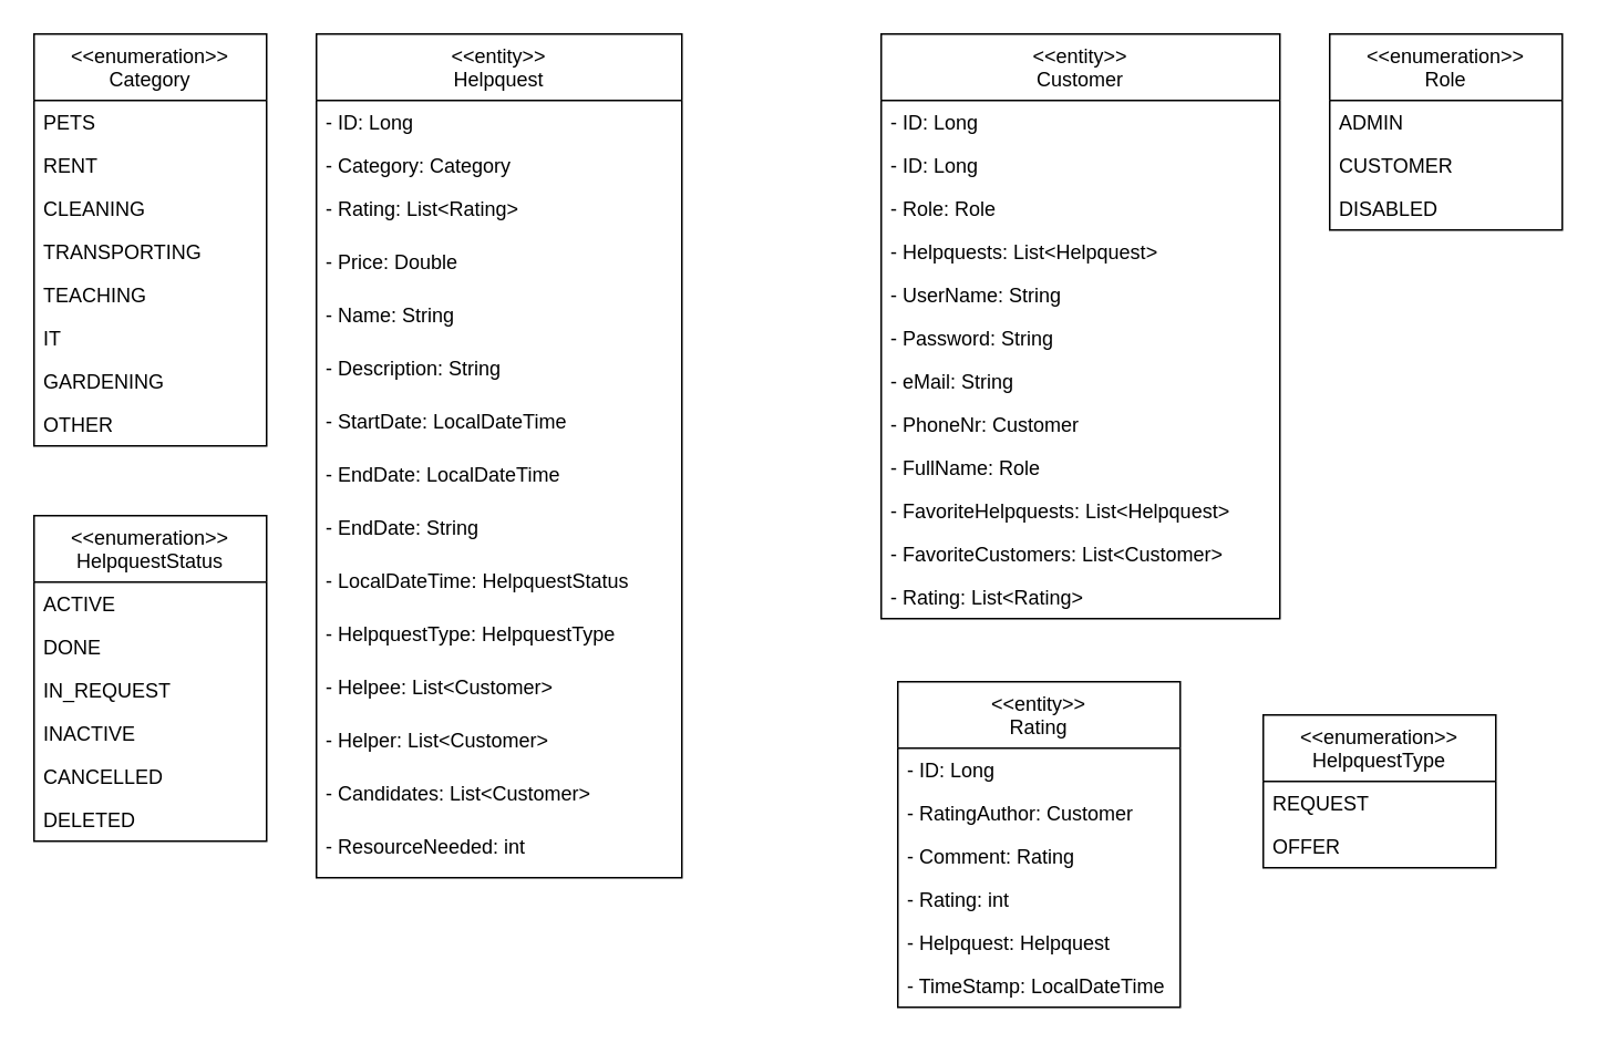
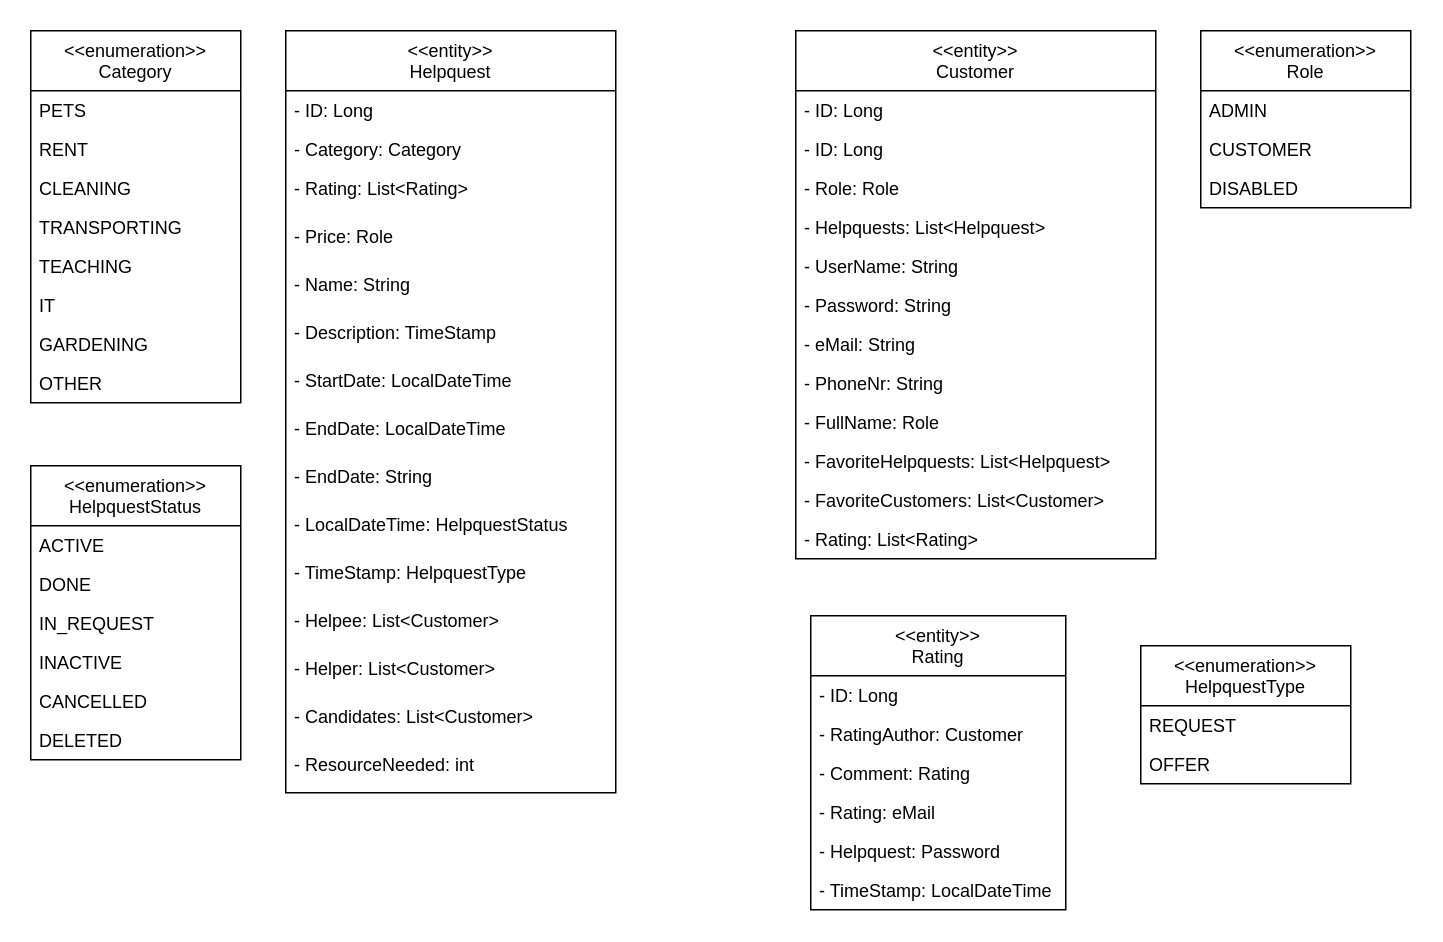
  <mxCell id="0" />
  <mxCell id="1" parent="0" />
  <mxCell id="2" value="&lt;&lt;entity&gt;&gt;&#10;Helpquest" style="swimlane;fontStyle=0;childLayout=stackLayout;horizontal=1;startSize=40;fillColor=none;horizontalStack=0;resizeParent=1;resizeParentMax=0;resizeLast=0;collapsible=1;marginBottom=0;" vertex="1" parent="1"><mxGeometry x="190" y="20" width="220" height="508" as="geometry" /></mxCell>
  <mxCell id="3" value="- ID: Long" style="text;strokeColor=none;fillColor=none;align=left;verticalAlign=top;spacingLeft=4;spacingRight=4;overflow=hidden;rotatable=0;points=[[0,0.5],[1,0.5]];portConstraint=eastwest;" vertex="1" parent="2"><mxGeometry y="40" width="220" height="26" as="geometry" /></mxCell>
  <mxCell id="4" value="- Category: Category" style="text;strokeColor=none;fillColor=none;align=left;verticalAlign=top;spacingLeft=4;spacingRight=4;overflow=hidden;rotatable=0;points=[[0,0.5],[1,0.5]];portConstraint=eastwest;" vertex="1" parent="2"><mxGeometry y="66" width="220" height="26" as="geometry" /></mxCell>
  <mxCell id="5" value="- Rating: List&lt;Rating&gt;" style="text;strokeColor=none;fillColor=none;align=left;verticalAlign=top;spacingLeft=4;spacingRight=4;overflow=hidden;rotatable=0;points=[[0,0.5],[1,0.5]];portConstraint=eastwest;" vertex="1" parent="2"><mxGeometry y="92" width="220" height="32" as="geometry" /></mxCell>
- <mxCell id="6" value="- Price: Double" style="text;strokeColor=none;fillColor=none;align=left;verticalAlign=top;spacingLeft=4;spacingRight=4;overflow=hidden;rotatable=0;points=[[0,0.5],[1,0.5]];portConstraint=eastwest;" vertex="1" parent="2"><mxGeometry y="124" width="220" height="32" as="geometry" /></mxCell>
+ <mxCell id="6" value="- Price: Role" style="text;strokeColor=none;fillColor=none;align=left;verticalAlign=top;spacingLeft=4;spacingRight=4;overflow=hidden;rotatable=0;points=[[0,0.5],[1,0.5]];portConstraint=eastwest;" vertex="1" parent="2"><mxGeometry y="124" width="220" height="32" as="geometry" /></mxCell>
  <mxCell id="7" value="- Name: String" style="text;strokeColor=none;fillColor=none;align=left;verticalAlign=top;spacingLeft=4;spacingRight=4;overflow=hidden;rotatable=0;points=[[0,0.5],[1,0.5]];portConstraint=eastwest;" vertex="1" parent="2"><mxGeometry y="156" width="220" height="32" as="geometry" /></mxCell>
- <mxCell id="8" value="- Description: String" style="text;strokeColor=none;fillColor=none;align=left;verticalAlign=top;spacingLeft=4;spacingRight=4;overflow=hidden;rotatable=0;points=[[0,0.5],[1,0.5]];portConstraint=eastwest;" vertex="1" parent="2"><mxGeometry y="188" width="220" height="32" as="geometry" /></mxCell>
+ <mxCell id="8" value="- Description: TimeStamp" style="text;strokeColor=none;fillColor=none;align=left;verticalAlign=top;spacingLeft=4;spacingRight=4;overflow=hidden;rotatable=0;points=[[0,0.5],[1,0.5]];portConstraint=eastwest;" vertex="1" parent="2"><mxGeometry y="188" width="220" height="32" as="geometry" /></mxCell>
  <mxCell id="9" value="- StartDate: LocalDateTime" style="text;strokeColor=none;fillColor=none;align=left;verticalAlign=top;spacingLeft=4;spacingRight=4;overflow=hidden;rotatable=0;points=[[0,0.5],[1,0.5]];portConstraint=eastwest;" vertex="1" parent="2"><mxGeometry y="220" width="220" height="32" as="geometry" /></mxCell>
  <mxCell id="10" value="- EndDate: LocalDateTime" style="text;strokeColor=none;fillColor=none;align=left;verticalAlign=top;spacingLeft=4;spacingRight=4;overflow=hidden;rotatable=0;points=[[0,0.5],[1,0.5]];portConstraint=eastwest;" vertex="1" parent="2"><mxGeometry y="252" width="220" height="32" as="geometry" /></mxCell>
  <mxCell id="11" value="- EndDate: String" style="text;strokeColor=none;fillColor=none;align=left;verticalAlign=top;spacingLeft=4;spacingRight=4;overflow=hidden;rotatable=0;points=[[0,0.5],[1,0.5]];portConstraint=eastwest;" vertex="1" parent="2"><mxGeometry y="284" width="220" height="32" as="geometry" /></mxCell>
  <mxCell id="12" value="- LocalDateTime: HelpquestStatus" style="text;strokeColor=none;fillColor=none;align=left;verticalAlign=top;spacingLeft=4;spacingRight=4;overflow=hidden;rotatable=0;points=[[0,0.5],[1,0.5]];portConstraint=eastwest;" vertex="1" parent="2"><mxGeometry y="316" width="220" height="32" as="geometry" /></mxCell>
- <mxCell id="13" value="- HelpquestType: HelpquestType" style="text;strokeColor=none;fillColor=none;align=left;verticalAlign=top;spacingLeft=4;spacingRight=4;overflow=hidden;rotatable=0;points=[[0,0.5],[1,0.5]];portConstraint=eastwest;" vertex="1" parent="2"><mxGeometry y="348" width="220" height="32" as="geometry" /></mxCell>
+ <mxCell id="13" value="- TimeStamp: HelpquestType" style="text;strokeColor=none;fillColor=none;align=left;verticalAlign=top;spacingLeft=4;spacingRight=4;overflow=hidden;rotatable=0;points=[[0,0.5],[1,0.5]];portConstraint=eastwest;" vertex="1" parent="2"><mxGeometry y="348" width="220" height="32" as="geometry" /></mxCell>
  <mxCell id="14" value="- Helpee: List&lt;Customer&gt;" style="text;strokeColor=none;fillColor=none;align=left;verticalAlign=top;spacingLeft=4;spacingRight=4;overflow=hidden;rotatable=0;points=[[0,0.5],[1,0.5]];portConstraint=eastwest;" vertex="1" parent="2"><mxGeometry y="380" width="220" height="32" as="geometry" /></mxCell>
  <mxCell id="15" value="- Helper: List&lt;Customer&gt;" style="text;strokeColor=none;fillColor=none;align=left;verticalAlign=top;spacingLeft=4;spacingRight=4;overflow=hidden;rotatable=0;points=[[0,0.5],[1,0.5]];portConstraint=eastwest;" vertex="1" parent="2"><mxGeometry y="412" width="220" height="32" as="geometry" /></mxCell>
  <mxCell id="16" value="- Candidates: List&lt;Customer&gt;" style="text;strokeColor=none;fillColor=none;align=left;verticalAlign=top;spacingLeft=4;spacingRight=4;overflow=hidden;rotatable=0;points=[[0,0.5],[1,0.5]];portConstraint=eastwest;" vertex="1" parent="2"><mxGeometry y="444" width="220" height="32" as="geometry" /></mxCell>
  <mxCell id="17" value="- ResourceNeeded: int" style="text;strokeColor=none;fillColor=none;align=left;verticalAlign=top;spacingLeft=4;spacingRight=4;overflow=hidden;rotatable=0;points=[[0,0.5],[1,0.5]];portConstraint=eastwest;" vertex="1" parent="2"><mxGeometry y="476" width="220" height="32" as="geometry" /></mxCell>
  <mxCell id="18" value="&lt;&lt;entity&gt;&gt;&#10;Customer" style="swimlane;fontStyle=0;childLayout=stackLayout;horizontal=1;startSize=40;fillColor=none;horizontalStack=0;resizeParent=1;resizeParentMax=0;resizeLast=0;collapsible=1;marginBottom=0;" vertex="1" parent="1"><mxGeometry x="530" y="20" width="240" height="352" as="geometry"><mxRectangle x="380" y="30" width="80" height="26" as="alternateBounds" /></mxGeometry></mxCell>
  <mxCell id="19" value="- ID: Long" style="text;strokeColor=none;fillColor=none;align=left;verticalAlign=top;spacingLeft=4;spacingRight=4;overflow=hidden;rotatable=0;points=[[0,0.5],[1,0.5]];portConstraint=eastwest;" vertex="1" parent="18"><mxGeometry y="40" width="240" height="26" as="geometry" /></mxCell>
  <mxCell id="20" value="- ID: Long" style="text;strokeColor=none;fillColor=none;align=left;verticalAlign=top;spacingLeft=4;spacingRight=4;overflow=hidden;rotatable=0;points=[[0,0.5],[1,0.5]];portConstraint=eastwest;" vertex="1" parent="18"><mxGeometry y="66" width="240" height="26" as="geometry" /></mxCell>
  <mxCell id="21" value="- Role: Role" style="text;strokeColor=none;fillColor=none;align=left;verticalAlign=top;spacingLeft=4;spacingRight=4;overflow=hidden;rotatable=0;points=[[0,0.5],[1,0.5]];portConstraint=eastwest;" vertex="1" parent="18"><mxGeometry y="92" width="240" height="26" as="geometry" /></mxCell>
  <mxCell id="22" value="- Helpquests: List&lt;Helpquest&gt;" style="text;strokeColor=none;fillColor=none;align=left;verticalAlign=top;spacingLeft=4;spacingRight=4;overflow=hidden;rotatable=0;points=[[0,0.5],[1,0.5]];portConstraint=eastwest;" vertex="1" parent="18"><mxGeometry y="118" width="240" height="26" as="geometry" /></mxCell>
  <mxCell id="23" value="- UserName: String" style="text;strokeColor=none;fillColor=none;align=left;verticalAlign=top;spacingLeft=4;spacingRight=4;overflow=hidden;rotatable=0;points=[[0,0.5],[1,0.5]];portConstraint=eastwest;" vertex="1" parent="18"><mxGeometry y="144" width="240" height="26" as="geometry" /></mxCell>
  <mxCell id="24" value="- Password: String" style="text;strokeColor=none;fillColor=none;align=left;verticalAlign=top;spacingLeft=4;spacingRight=4;overflow=hidden;rotatable=0;points=[[0,0.5],[1,0.5]];portConstraint=eastwest;" vertex="1" parent="18"><mxGeometry y="170" width="240" height="26" as="geometry" /></mxCell>
  <mxCell id="25" value="- eMail: String" style="text;strokeColor=none;fillColor=none;align=left;verticalAlign=top;spacingLeft=4;spacingRight=4;overflow=hidden;rotatable=0;points=[[0,0.5],[1,0.5]];portConstraint=eastwest;" vertex="1" parent="18"><mxGeometry y="196" width="240" height="26" as="geometry" /></mxCell>
- <mxCell id="26" value="- PhoneNr: Customer" style="text;strokeColor=none;fillColor=none;align=left;verticalAlign=top;spacingLeft=4;spacingRight=4;overflow=hidden;rotatable=0;points=[[0,0.5],[1,0.5]];portConstraint=eastwest;" vertex="1" parent="18"><mxGeometry y="222" width="240" height="26" as="geometry" /></mxCell>
+ <mxCell id="26" value="- PhoneNr: String" style="text;strokeColor=none;fillColor=none;align=left;verticalAlign=top;spacingLeft=4;spacingRight=4;overflow=hidden;rotatable=0;points=[[0,0.5],[1,0.5]];portConstraint=eastwest;" vertex="1" parent="18"><mxGeometry y="222" width="240" height="26" as="geometry" /></mxCell>
  <mxCell id="27" value="- FullName: Role" style="text;strokeColor=none;fillColor=none;align=left;verticalAlign=top;spacingLeft=4;spacingRight=4;overflow=hidden;rotatable=0;points=[[0,0.5],[1,0.5]];portConstraint=eastwest;" vertex="1" parent="18"><mxGeometry y="248" width="240" height="26" as="geometry" /></mxCell>
  <mxCell id="28" value="- FavoriteHelpquests: List&lt;Helpquest&gt;" style="text;strokeColor=none;fillColor=none;align=left;verticalAlign=top;spacingLeft=4;spacingRight=4;overflow=hidden;rotatable=0;points=[[0,0.5],[1,0.5]];portConstraint=eastwest;" vertex="1" parent="18"><mxGeometry y="274" width="240" height="26" as="geometry" /></mxCell>
  <mxCell id="29" value="- FavoriteCustomers: List&lt;Customer&gt;" style="text;strokeColor=none;fillColor=none;align=left;verticalAlign=top;spacingLeft=4;spacingRight=4;overflow=hidden;rotatable=0;points=[[0,0.5],[1,0.5]];portConstraint=eastwest;" vertex="1" parent="18"><mxGeometry y="300" width="240" height="26" as="geometry" /></mxCell>
  <mxCell id="30" value="- Rating: List&lt;Rating&gt;" style="text;strokeColor=none;fillColor=none;align=left;verticalAlign=top;spacingLeft=4;spacingRight=4;overflow=hidden;rotatable=0;points=[[0,0.5],[1,0.5]];portConstraint=eastwest;" vertex="1" parent="18"><mxGeometry y="326" width="240" height="26" as="geometry" /></mxCell>
  <mxCell id="31" value="&lt;&lt;enumeration&gt;&gt;&#10;Category" style="swimlane;fontStyle=0;childLayout=stackLayout;horizontal=1;startSize=40;fillColor=none;horizontalStack=0;resizeParent=1;resizeParentMax=0;resizeLast=0;collapsible=1;marginBottom=0;" vertex="1" parent="1"><mxGeometry x="20" y="20" width="140" height="248" as="geometry" /></mxCell>
  <mxCell id="32" value="PETS" style="text;strokeColor=none;fillColor=none;align=left;verticalAlign=top;spacingLeft=4;spacingRight=4;overflow=hidden;rotatable=0;points=[[0,0.5],[1,0.5]];portConstraint=eastwest;" vertex="1" parent="31"><mxGeometry y="40" width="140" height="26" as="geometry" /></mxCell>
  <mxCell id="33" value="RENT" style="text;strokeColor=none;fillColor=none;align=left;verticalAlign=top;spacingLeft=4;spacingRight=4;overflow=hidden;rotatable=0;points=[[0,0.5],[1,0.5]];portConstraint=eastwest;" vertex="1" parent="31"><mxGeometry y="66" width="140" height="26" as="geometry" /></mxCell>
  <mxCell id="34" value="CLEANING" style="text;strokeColor=none;fillColor=none;align=left;verticalAlign=top;spacingLeft=4;spacingRight=4;overflow=hidden;rotatable=0;points=[[0,0.5],[1,0.5]];portConstraint=eastwest;" vertex="1" parent="31"><mxGeometry y="92" width="140" height="26" as="geometry" /></mxCell>
  <mxCell id="35" value="TRANSPORTING" style="text;strokeColor=none;fillColor=none;align=left;verticalAlign=top;spacingLeft=4;spacingRight=4;overflow=hidden;rotatable=0;points=[[0,0.5],[1,0.5]];portConstraint=eastwest;" vertex="1" parent="31"><mxGeometry y="118" width="140" height="26" as="geometry" /></mxCell>
  <mxCell id="36" value="TEACHING" style="text;strokeColor=none;fillColor=none;align=left;verticalAlign=top;spacingLeft=4;spacingRight=4;overflow=hidden;rotatable=0;points=[[0,0.5],[1,0.5]];portConstraint=eastwest;" vertex="1" parent="31"><mxGeometry y="144" width="140" height="26" as="geometry" /></mxCell>
  <mxCell id="37" value="IT" style="text;strokeColor=none;fillColor=none;align=left;verticalAlign=top;spacingLeft=4;spacingRight=4;overflow=hidden;rotatable=0;points=[[0,0.5],[1,0.5]];portConstraint=eastwest;" vertex="1" parent="31"><mxGeometry y="170" width="140" height="26" as="geometry" /></mxCell>
  <mxCell id="38" value="GARDENING" style="text;strokeColor=none;fillColor=none;align=left;verticalAlign=top;spacingLeft=4;spacingRight=4;overflow=hidden;rotatable=0;points=[[0,0.5],[1,0.5]];portConstraint=eastwest;" vertex="1" parent="31"><mxGeometry y="196" width="140" height="26" as="geometry" /></mxCell>
  <mxCell id="39" value="OTHER" style="text;strokeColor=none;fillColor=none;align=left;verticalAlign=top;spacingLeft=4;spacingRight=4;overflow=hidden;rotatable=0;points=[[0,0.5],[1,0.5]];portConstraint=eastwest;" vertex="1" parent="31"><mxGeometry y="222" width="140" height="26" as="geometry" /></mxCell>
  <mxCell id="40" value="&lt;&lt;enumeration&gt;&gt;&#10;HelpquestStatus" style="swimlane;fontStyle=0;childLayout=stackLayout;horizontal=1;startSize=40;fillColor=none;horizontalStack=0;resizeParent=1;resizeParentMax=0;resizeLast=0;collapsible=1;marginBottom=0;" vertex="1" parent="1"><mxGeometry x="20" y="310" width="140" height="196" as="geometry" /></mxCell>
  <mxCell id="41" value="ACTIVE" style="text;strokeColor=none;fillColor=none;align=left;verticalAlign=top;spacingLeft=4;spacingRight=4;overflow=hidden;rotatable=0;points=[[0,0.5],[1,0.5]];portConstraint=eastwest;" vertex="1" parent="40"><mxGeometry y="40" width="140" height="26" as="geometry" /></mxCell>
  <mxCell id="42" value="DONE" style="text;strokeColor=none;fillColor=none;align=left;verticalAlign=top;spacingLeft=4;spacingRight=4;overflow=hidden;rotatable=0;points=[[0,0.5],[1,0.5]];portConstraint=eastwest;" vertex="1" parent="40"><mxGeometry y="66" width="140" height="26" as="geometry" /></mxCell>
  <mxCell id="43" value="IN_REQUEST" style="text;strokeColor=none;fillColor=none;align=left;verticalAlign=top;spacingLeft=4;spacingRight=4;overflow=hidden;rotatable=0;points=[[0,0.5],[1,0.5]];portConstraint=eastwest;" vertex="1" parent="40"><mxGeometry y="92" width="140" height="26" as="geometry" /></mxCell>
  <mxCell id="44" value="INACTIVE" style="text;strokeColor=none;fillColor=none;align=left;verticalAlign=top;spacingLeft=4;spacingRight=4;overflow=hidden;rotatable=0;points=[[0,0.5],[1,0.5]];portConstraint=eastwest;" vertex="1" parent="40"><mxGeometry y="118" width="140" height="26" as="geometry" /></mxCell>
  <mxCell id="45" value="CANCELLED" style="text;strokeColor=none;fillColor=none;align=left;verticalAlign=top;spacingLeft=4;spacingRight=4;overflow=hidden;rotatable=0;points=[[0,0.5],[1,0.5]];portConstraint=eastwest;" vertex="1" parent="40"><mxGeometry y="144" width="140" height="26" as="geometry" /></mxCell>
  <mxCell id="46" value="DELETED" style="text;strokeColor=none;fillColor=none;align=left;verticalAlign=top;spacingLeft=4;spacingRight=4;overflow=hidden;rotatable=0;points=[[0,0.5],[1,0.5]];portConstraint=eastwest;" vertex="1" parent="40"><mxGeometry y="170" width="140" height="26" as="geometry" /></mxCell>
  <mxCell id="47" value="&lt;&lt;entity&gt;&gt;&#10;Rating" style="swimlane;fontStyle=0;childLayout=stackLayout;horizontal=1;startSize=40;fillColor=none;horizontalStack=0;resizeParent=1;resizeParentMax=0;resizeLast=0;collapsible=1;marginBottom=0;" vertex="1" parent="1"><mxGeometry x="540" y="410" width="170" height="196" as="geometry" /></mxCell>
  <mxCell id="48" value="- ID: Long" style="text;strokeColor=none;fillColor=none;align=left;verticalAlign=top;spacingLeft=4;spacingRight=4;overflow=hidden;rotatable=0;points=[[0,0.5],[1,0.5]];portConstraint=eastwest;" vertex="1" parent="47"><mxGeometry y="40" width="170" height="26" as="geometry" /></mxCell>
  <mxCell id="49" value="- RatingAuthor: Customer" style="text;strokeColor=none;fillColor=none;align=left;verticalAlign=top;spacingLeft=4;spacingRight=4;overflow=hidden;rotatable=0;points=[[0,0.5],[1,0.5]];portConstraint=eastwest;" vertex="1" parent="47"><mxGeometry y="66" width="170" height="26" as="geometry" /></mxCell>
  <mxCell id="50" value="- Comment: Rating" style="text;strokeColor=none;fillColor=none;align=left;verticalAlign=top;spacingLeft=4;spacingRight=4;overflow=hidden;rotatable=0;points=[[0,0.5],[1,0.5]];portConstraint=eastwest;" vertex="1" parent="47"><mxGeometry y="92" width="170" height="26" as="geometry" /></mxCell>
- <mxCell id="51" value="- Rating: int" style="text;strokeColor=none;fillColor=none;align=left;verticalAlign=top;spacingLeft=4;spacingRight=4;overflow=hidden;rotatable=0;points=[[0,0.5],[1,0.5]];portConstraint=eastwest;" vertex="1" parent="47"><mxGeometry y="118" width="170" height="26" as="geometry" /></mxCell>
- <mxCell id="52" value="- Helpquest: Helpquest" style="text;strokeColor=none;fillColor=none;align=left;verticalAlign=top;spacingLeft=4;spacingRight=4;overflow=hidden;rotatable=0;points=[[0,0.5],[1,0.5]];portConstraint=eastwest;" vertex="1" parent="47"><mxGeometry y="144" width="170" height="26" as="geometry" /></mxCell>
+ <mxCell id="51" value="- Rating: eMail" style="text;strokeColor=none;fillColor=none;align=left;verticalAlign=top;spacingLeft=4;spacingRight=4;overflow=hidden;rotatable=0;points=[[0,0.5],[1,0.5]];portConstraint=eastwest;" vertex="1" parent="47"><mxGeometry y="118" width="170" height="26" as="geometry" /></mxCell>
+ <mxCell id="52" value="- Helpquest: Password" style="text;strokeColor=none;fillColor=none;align=left;verticalAlign=top;spacingLeft=4;spacingRight=4;overflow=hidden;rotatable=0;points=[[0,0.5],[1,0.5]];portConstraint=eastwest;" vertex="1" parent="47"><mxGeometry y="144" width="170" height="26" as="geometry" /></mxCell>
  <mxCell id="53" value="- TimeStamp: LocalDateTime" style="text;strokeColor=none;fillColor=none;align=left;verticalAlign=top;spacingLeft=4;spacingRight=4;overflow=hidden;rotatable=0;points=[[0,0.5],[1,0.5]];portConstraint=eastwest;" vertex="1" parent="47"><mxGeometry y="170" width="170" height="26" as="geometry" /></mxCell>
  <mxCell id="54" value="&lt;&lt;enumeration&gt;&gt;&#10;Role" style="swimlane;fontStyle=0;childLayout=stackLayout;horizontal=1;startSize=40;fillColor=none;horizontalStack=0;resizeParent=1;resizeParentMax=0;resizeLast=0;collapsible=1;marginBottom=0;" vertex="1" parent="1"><mxGeometry x="800" y="20" width="140" height="118" as="geometry" /></mxCell>
  <mxCell id="55" value="ADMIN" style="text;strokeColor=none;fillColor=none;align=left;verticalAlign=top;spacingLeft=4;spacingRight=4;overflow=hidden;rotatable=0;points=[[0,0.5],[1,0.5]];portConstraint=eastwest;" vertex="1" parent="54"><mxGeometry y="40" width="140" height="26" as="geometry" /></mxCell>
  <mxCell id="56" value="CUSTOMER" style="text;strokeColor=none;fillColor=none;align=left;verticalAlign=top;spacingLeft=4;spacingRight=4;overflow=hidden;rotatable=0;points=[[0,0.5],[1,0.5]];portConstraint=eastwest;" vertex="1" parent="54"><mxGeometry y="66" width="140" height="26" as="geometry" /></mxCell>
  <mxCell id="57" value="DISABLED" style="text;strokeColor=none;fillColor=none;align=left;verticalAlign=top;spacingLeft=4;spacingRight=4;overflow=hidden;rotatable=0;points=[[0,0.5],[1,0.5]];portConstraint=eastwest;" vertex="1" parent="54"><mxGeometry y="92" width="140" height="26" as="geometry" /></mxCell>
  <mxCell id="58" value="&lt;&lt;enumeration&gt;&gt;&#10;HelpquestType" style="swimlane;fontStyle=0;childLayout=stackLayout;horizontal=1;startSize=40;fillColor=none;horizontalStack=0;resizeParent=1;resizeParentMax=0;resizeLast=0;collapsible=1;marginBottom=0;" vertex="1" parent="1"><mxGeometry x="760" y="430" width="140" height="92" as="geometry" /></mxCell>
  <mxCell id="59" value="REQUEST" style="text;strokeColor=none;fillColor=none;align=left;verticalAlign=top;spacingLeft=4;spacingRight=4;overflow=hidden;rotatable=0;points=[[0,0.5],[1,0.5]];portConstraint=eastwest;" vertex="1" parent="58"><mxGeometry y="40" width="140" height="26" as="geometry" /></mxCell>
  <mxCell id="60" value="OFFER" style="text;strokeColor=none;fillColor=none;align=left;verticalAlign=top;spacingLeft=4;spacingRight=4;overflow=hidden;rotatable=0;points=[[0,0.5],[1,0.5]];portConstraint=eastwest;" vertex="1" parent="58"><mxGeometry y="66" width="140" height="26" as="geometry" /></mxCell>
